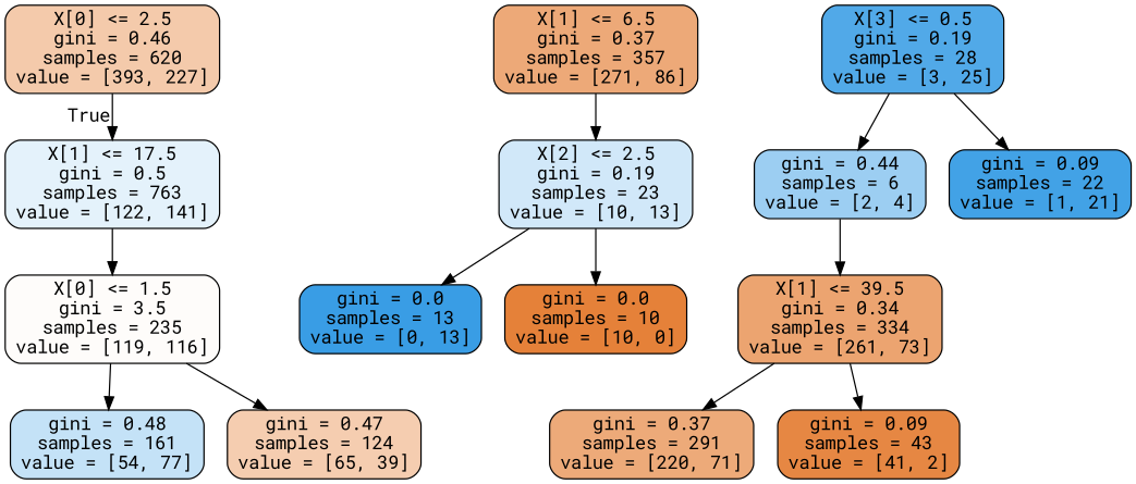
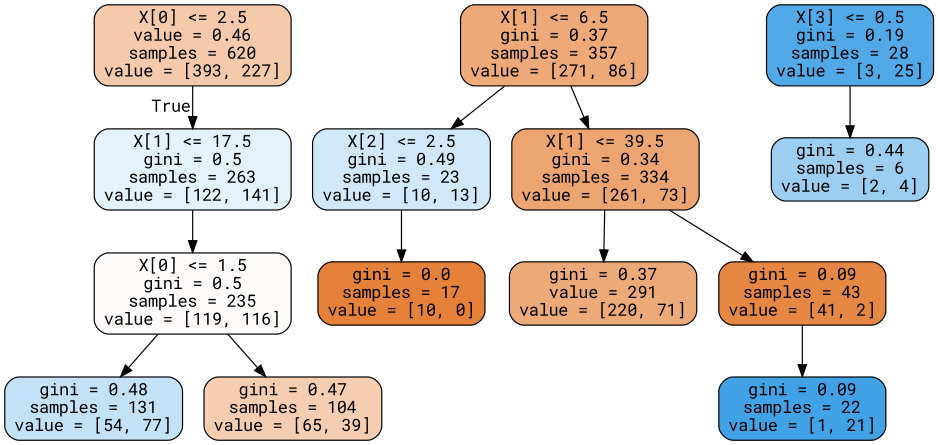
  digraph {
    fontname="Roboto Mono"
    node [color=black fontname="Roboto Mono" shape=box style="filled, rounded"]
    edge [fontname="Roboto Mono"]
-   n1 [fillcolor="#f4caab" label="X[0] <= 2.5\ngini = 0.46\nsamples = 620\nvalue = [393, 227]"]
-   n2 [fillcolor="#e4f2fb" label="X[1] <= 17.5\ngini = 0.5\nsamples = 763\nvalue = [122, 141]"]
-   n3 [fillcolor="#fefcfa" label="X[0] <= 1.5\ngini = 3.5\nsamples = 235\nvalue = [119, 116]"]
+   n1 [fillcolor="#f4caab" label="X[0] <= 2.5\nvalue = 0.46\nsamples = 620\nvalue = [393, 227]"]
+   n2 [fillcolor="#e4f2fb" label="X[1] <= 17.5\ngini = 0.5\nsamples = 263\nvalue = [122, 141]"]
+   n3 [fillcolor="#fefcfa" label="X[0] <= 1.5\ngini = 0.5\nsamples = 235\nvalue = [119, 116]"]
    n4 [fillcolor="#eda978" label="X[1] <= 6.5\ngini = 0.37\nsamples = 357\nvalue = [271, 86]"]
-   n5 [fillcolor="#d1e8f9" label="X[2] <= 2.5\ngini = 0.19\nsamples = 23\nvalue = [10, 13]"]
+   n5 [fillcolor="#d1e8f9" label="X[2] <= 2.5\ngini = 0.49\nsamples = 23\nvalue = [10, 13]"]
    n6 [fillcolor="#eca470" label="X[1] <= 39.5\ngini = 0.34\nsamples = 334\nvalue = [261, 73]"]
    n7 [fillcolor="#51a9e8" label="X[3] <= 0.5\ngini = 0.19\nsamples = 28\nvalue = [3, 25]"]
    n8 [fillcolor="#9ccef2" label="gini = 0.44\nsamples = 6\nvalue = [2, 4]"]
    n9 [fillcolor="#42a2e6" label="gini = 0.09\nsamples = 22\nvalue = [1, 21]"]
-   n10 [fillcolor="#c4e2f7" label="gini = 0.48\nsamples = 161\nvalue = [54, 77]"]
-   n11 [fillcolor="#f5cdb0" label="gini = 0.47\nsamples = 124\nvalue = [65, 39]"]
-   n12 [fillcolor="#399de5" label="gini = 0.0\nsamples = 13\nvalue = [0, 13]"]
-   n13 [fillcolor="#e58139" label="gini = 0.0\nsamples = 10\nvalue = [10, 0]"]
-   n14 [fillcolor="#edaa79" label="gini = 0.37\nsamples = 291\nvalue = [220, 71]"]
+   n10 [fillcolor="#c4e2f7" label="gini = 0.48\nsamples = 131\nvalue = [54, 77]"]
+   n11 [fillcolor="#f5cdb0" label="gini = 0.47\nsamples = 104\nvalue = [65, 39]"]
+   n13 [fillcolor="#e58139" label="gini = 0.0\nsamples = 17\nvalue = [10, 0]"]
+   n14 [fillcolor="#edaa79" label="gini = 0.37\nvalue = 291\nvalue = [220, 71]"]
    n15 [fillcolor="#e68743" label="gini = 0.09\nsamples = 43\nvalue = [41, 2]"]
    n1 -> n2 [headlabel=True labelangle=45 labeldistance=2.5]
    n2 -> n3
    n3 -> n10
    n3 -> n11
    n4 -> n5
-   n8 -> n6
-   n5 -> n12
+   n4 -> n6
    n5 -> n13
    n6 -> n14
    n6 -> n15
    n7 -> n8
-   n7 -> n9
+   n15 -> n9
  }
